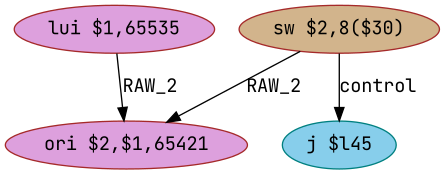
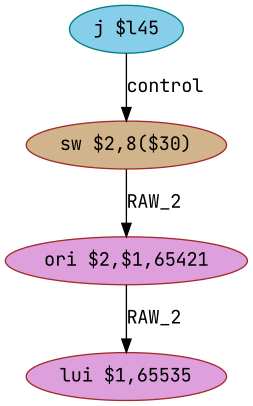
  digraph {
    fontname="JetBrains Mono"
    node [color=brown fillcolor=plum fontname="JetBrains Mono" shape=ellipse style=filled]
    edge [fontname="JetBrains Mono"]
    n1 [label="lui $1,65535"]
    n2 [label="ori $2,$1,65421"]
    n3 [fillcolor=tan label="sw $2,8($30)"]
    n4 [color=teal fillcolor=skyblue label="j $l45"]
-   n1 -> n2 [label=RAW_2]
+   n2 -> n1 [label=RAW_2]
    n3 -> n2 [label=RAW_2]
-   n3 -> n4 [label=control]
+   n4 -> n3 [label=control]
  }
